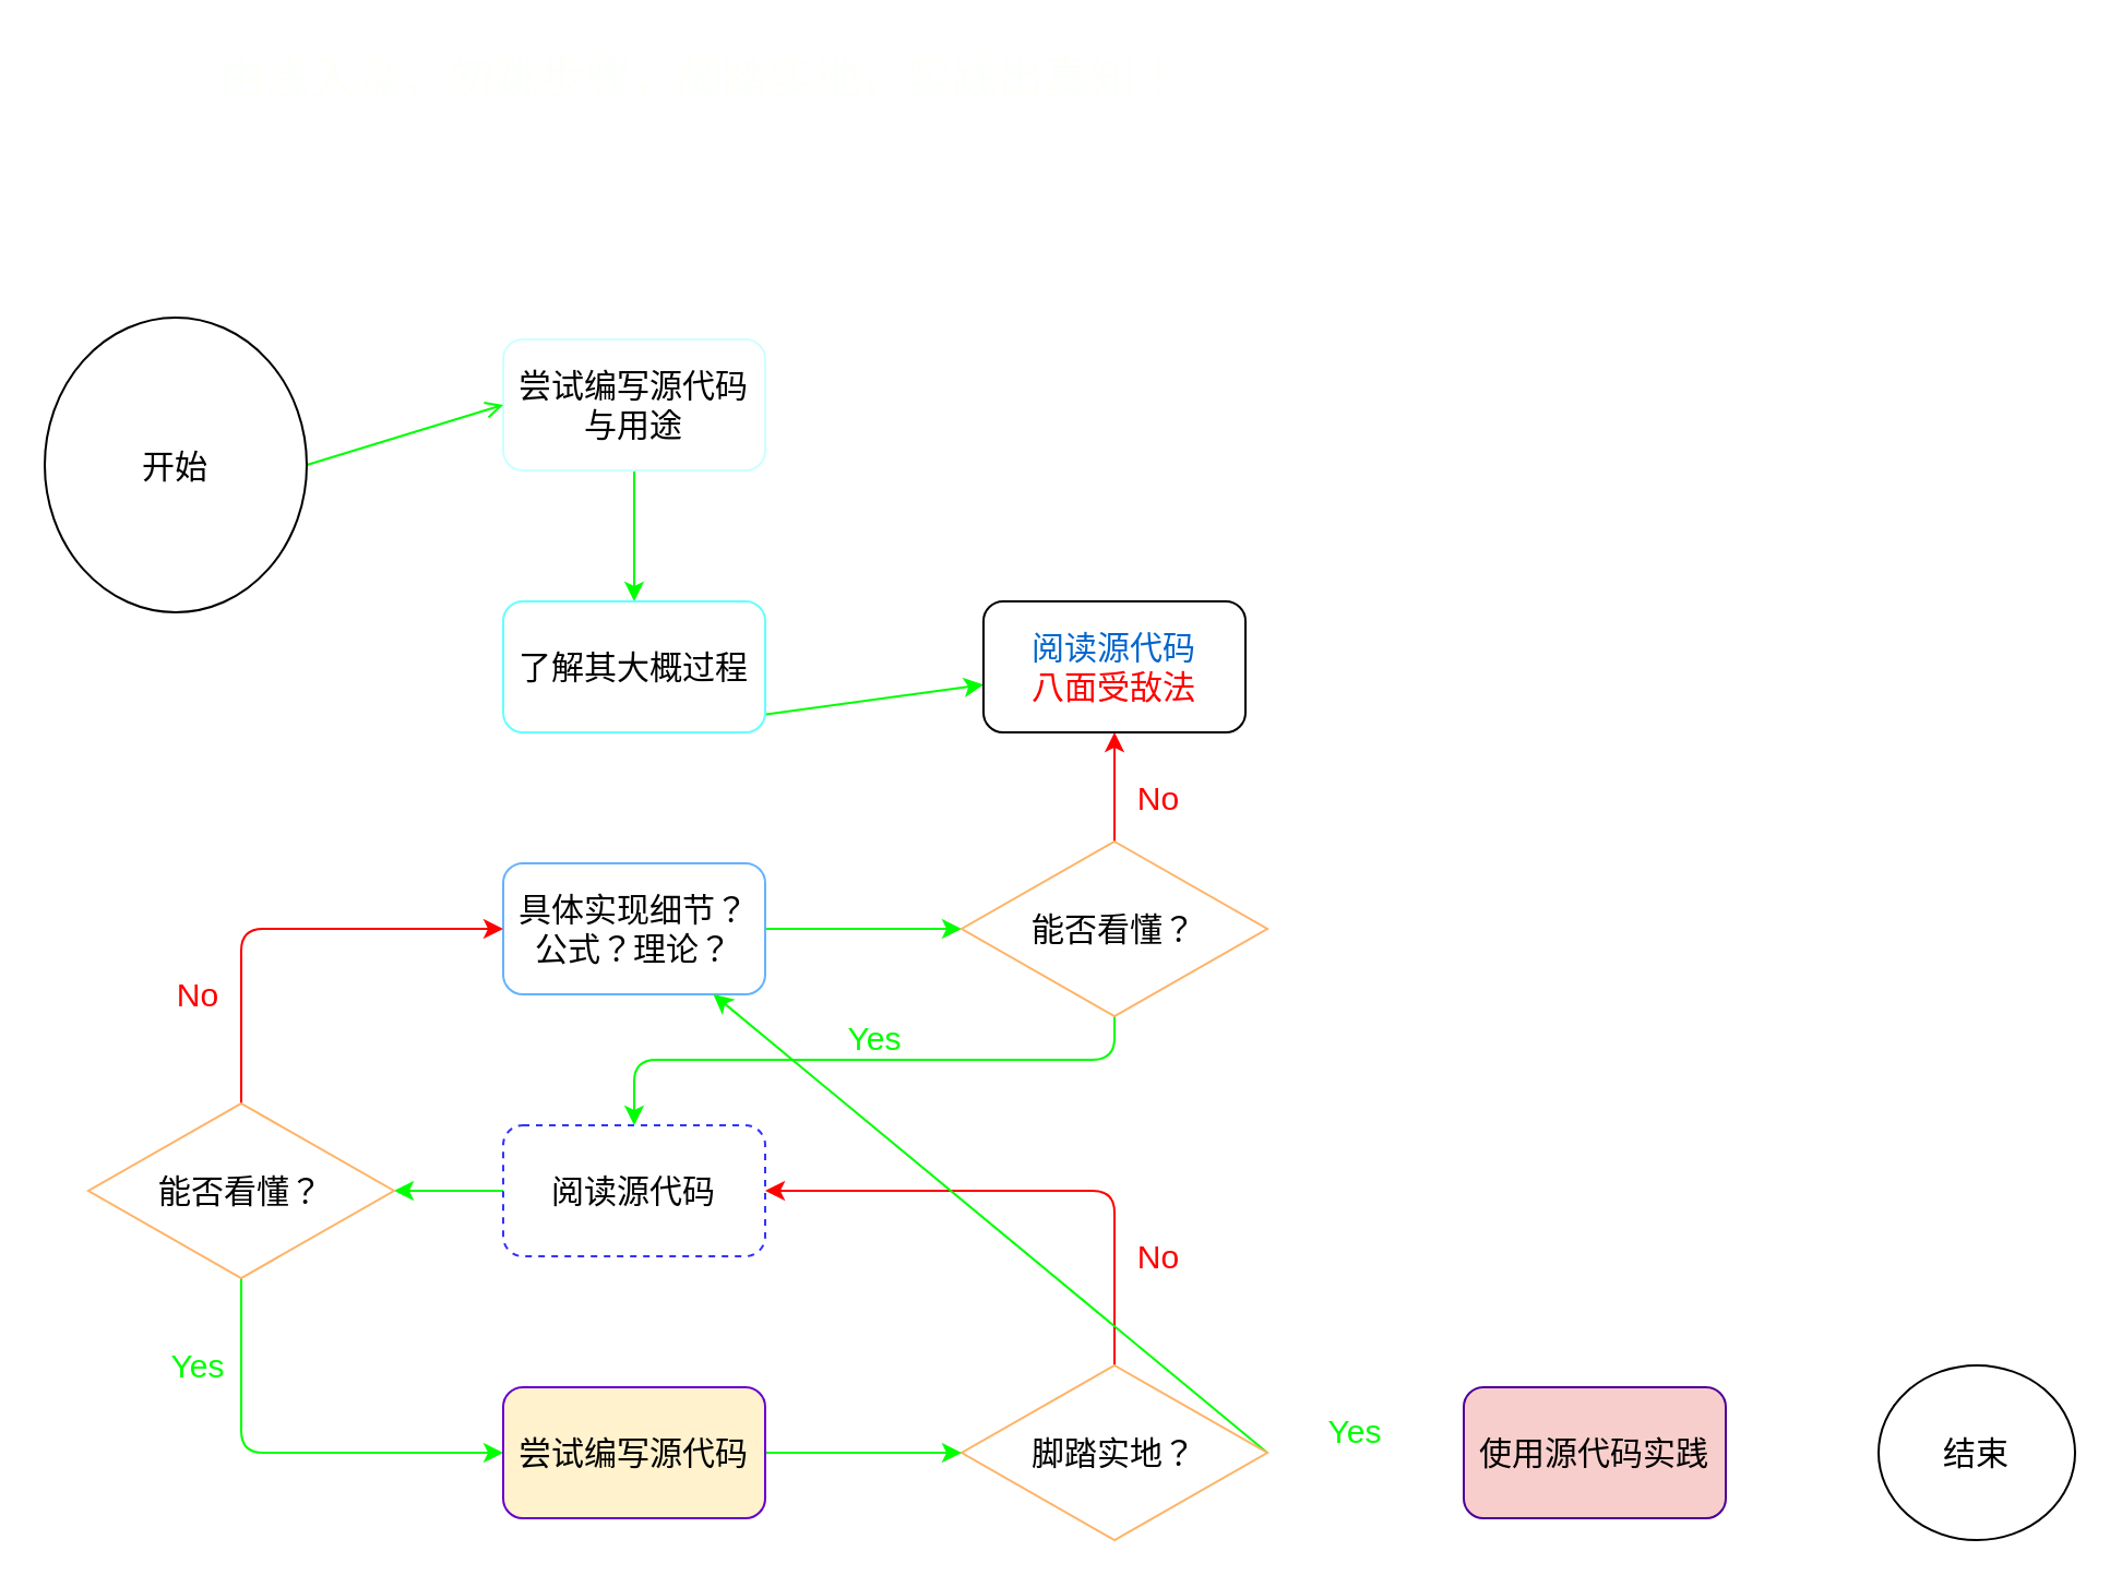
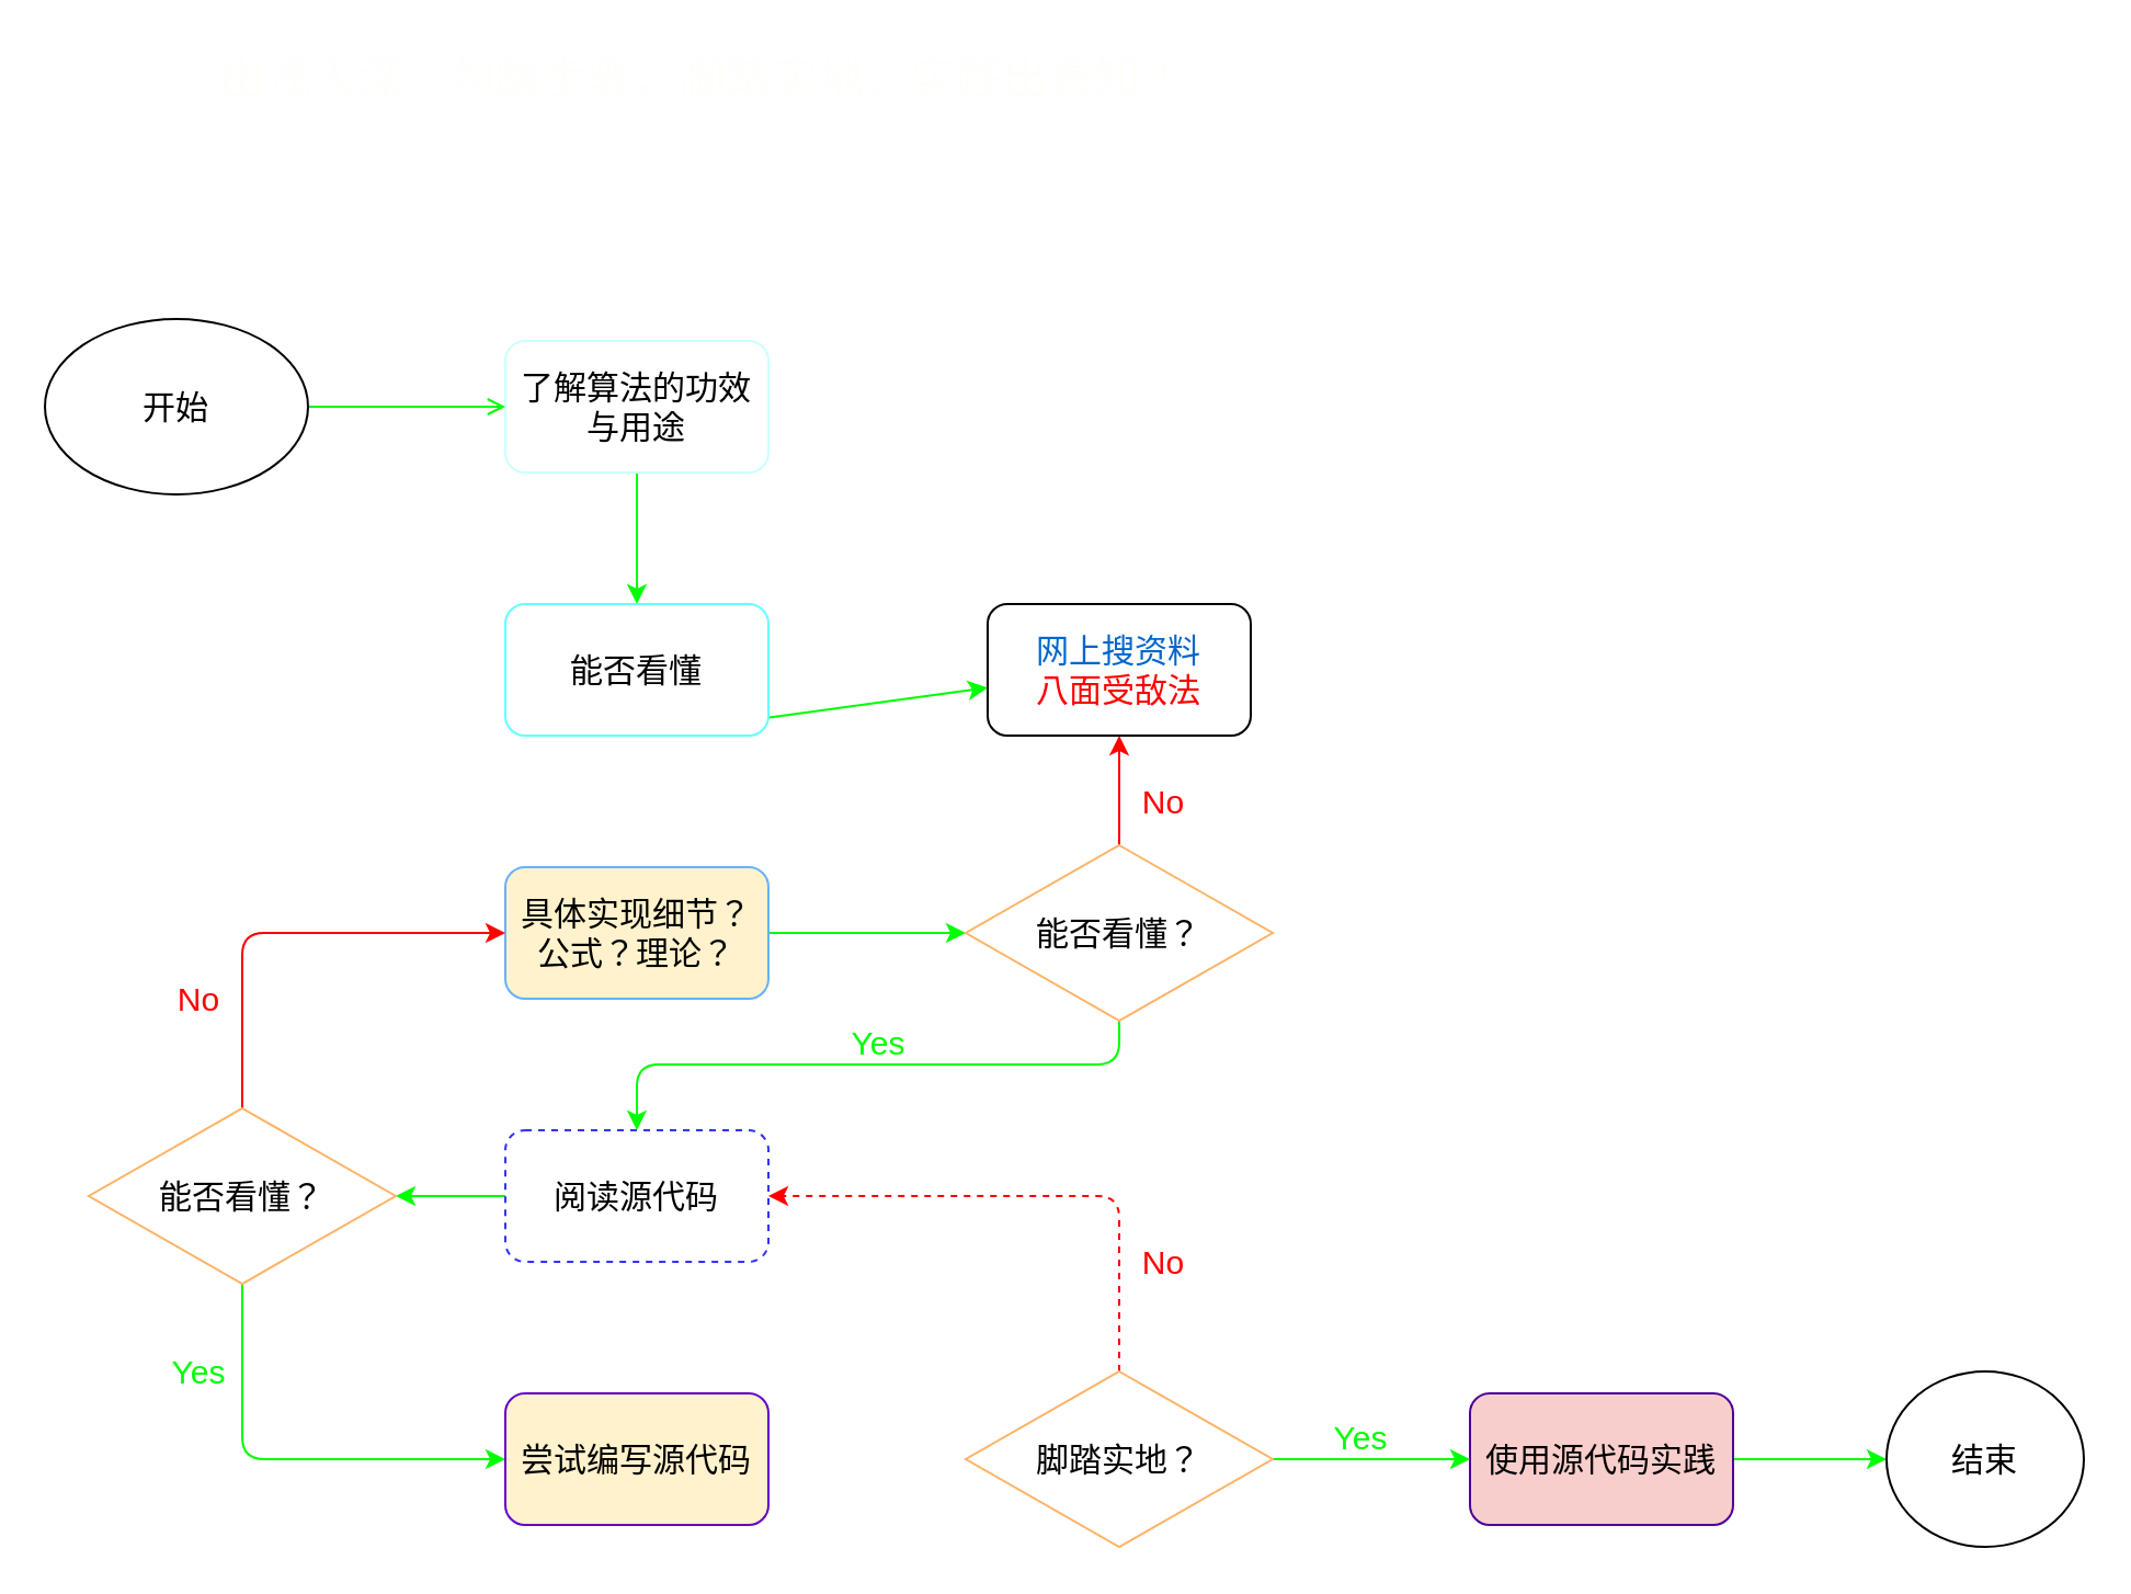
  <mxCell id="0" />
  <mxCell id="1" parent="0" />
  <mxCell id="2" style="edgeStyle=none;html=1;exitX=0.5;exitY=1;exitDx=0;exitDy=0;fontSize=15;strokeColor=#00FF00;" edge="1" parent="1" source="3" target="5"><mxGeometry relative="1" as="geometry" /></mxCell>
- <mxCell id="3" value="尝试编写源代码&lt;br style=&quot;font-size: 15px;&quot;&gt;与用途" style="rounded=1;whiteSpace=wrap;html=1;fontSize=15;strokeColor=#CCFFFF;" vertex="1" parent="1"><mxGeometry x="230" y="155" width="120" height="60" as="geometry" /></mxCell>
+ <mxCell id="3" value="了解算法的功效&lt;br style=&quot;font-size: 15px;&quot;&gt;与用途" style="rounded=1;whiteSpace=wrap;html=1;fontSize=15;strokeColor=#CCFFFF;" vertex="1" parent="1"><mxGeometry x="230" y="155" width="120" height="60" as="geometry" /></mxCell>
  <mxCell id="4" style="edgeStyle=none;html=1;exitX=0.5;exitY=1;exitDx=0;exitDy=0;fontSize=15;strokeColor=#00FF00;" edge="1" parent="1" source="5" target="21"><mxGeometry relative="1" as="geometry" /></mxCell>
- <mxCell id="5" value="了解其大概过程" style="rounded=1;whiteSpace=wrap;html=1;fontSize=15;strokeColor=#66FFFF;" vertex="1" parent="1"><mxGeometry x="230" y="275" width="120" height="60" as="geometry" /></mxCell>
+ <mxCell id="5" value="能否看懂" style="rounded=1;whiteSpace=wrap;html=1;fontSize=15;strokeColor=#66FFFF;" vertex="1" parent="1"><mxGeometry x="230" y="275" width="120" height="60" as="geometry" /></mxCell>
  <mxCell id="6" style="edgeStyle=none;html=1;exitX=1;exitY=0.5;exitDx=0;exitDy=0;entryX=0;entryY=0.5;entryDx=0;entryDy=0;fontSize=15;strokeColor=#00FF00;" edge="1" parent="1" source="7" target="20"><mxGeometry relative="1" as="geometry" /></mxCell>
- <mxCell id="7" value="具体实现细节？&lt;br style=&quot;font-size: 15px;&quot;&gt;公式？理论？" style="rounded=1;whiteSpace=wrap;html=1;fontSize=15;strokeColor=#66B2FF;" vertex="1" parent="1"><mxGeometry x="230" y="395" width="120" height="60" as="geometry" /></mxCell>
+ <mxCell id="7" value="具体实现细节？&lt;br style=&quot;font-size: 15px;&quot;&gt;公式？理论？" style="rounded=1;whiteSpace=wrap;html=1;fontSize=15;strokeColor=#66B2FF;fillColor=#fff2cc;" vertex="1" parent="1"><mxGeometry x="230" y="395" width="120" height="60" as="geometry" /></mxCell>
  <mxCell id="8" style="edgeStyle=none;html=1;exitX=0;exitY=0.5;exitDx=0;exitDy=0;entryX=1;entryY=0.5;entryDx=0;entryDy=0;fontSize=15;strokeColor=#00FF00;" edge="1" parent="1" source="9" target="17"><mxGeometry relative="1" as="geometry" /></mxCell>
  <mxCell id="9" value="阅读源代码" style="rounded=1;whiteSpace=wrap;html=1;fontSize=15;strokeColor=#3333FF;dashed=1;" vertex="1" parent="1"><mxGeometry x="230" y="515" width="120" height="60" as="geometry" /></mxCell>
+ <mxCell id="10" style="edgeStyle=none;html=1;exitX=1;exitY=0.5;exitDx=0;exitDy=0;fontSize=15;strokeColor=#00FF00;" edge="1" parent="1" source="11" target="24"><mxGeometry relative="1" as="geometry" /></mxCell>
  <mxCell id="11" value="使用源代码实践" style="rounded=1;whiteSpace=wrap;html=1;fontSize=15;strokeColor=#4C0099;fillColor=#f8cecc;" vertex="1" parent="1"><mxGeometry x="670" y="635" width="120" height="60" as="geometry" /></mxCell>
- <mxCell id="12" style="edgeStyle=none;html=1;exitX=0.5;exitY=0;exitDx=0;exitDy=0;entryX=1;entryY=0.5;entryDx=0;entryDy=0;fontSize=15;fontColor=#FF0000;strokeColor=#FF0000;" edge="1" parent="1" source="14" target="9"><mxGeometry relative="1" as="geometry"><Array as="points"><mxPoint x="510" y="545" /></Array></mxGeometry></mxCell>
- <mxCell id="13" style="edgeStyle=none;html=1;exitX=1;exitY=0.5;exitDx=0;exitDy=0;fontSize=15;strokeColor=#00FF00;" edge="1" parent="1" source="14" target="7"><mxGeometry relative="1" as="geometry" /></mxCell>
+ <mxCell id="12" style="edgeStyle=none;html=1;exitX=0.5;exitY=0;exitDx=0;exitDy=0;entryX=1;entryY=0.5;entryDx=0;entryDy=0;fontSize=15;fontColor=#FF0000;strokeColor=#FF0000;dashed=1;" edge="1" parent="1" source="14" target="9"><mxGeometry relative="1" as="geometry"><Array as="points"><mxPoint x="510" y="545" /></Array></mxGeometry></mxCell>
+ <mxCell id="13" style="edgeStyle=none;html=1;exitX=1;exitY=0.5;exitDx=0;exitDy=0;entryX=0;entryY=0.5;entryDx=0;entryDy=0;fontSize=15;strokeColor=#00FF00;" edge="1" parent="1" source="14" target="11"><mxGeometry relative="1" as="geometry" /></mxCell>
  <mxCell id="14" value="脚踏实地？" style="rhombus;whiteSpace=wrap;html=1;fontSize=15;strokeColor=#FFB366;" vertex="1" parent="1"><mxGeometry x="440" y="625" width="140" height="80" as="geometry" /></mxCell>
  <mxCell id="15" style="edgeStyle=none;html=1;exitX=0.5;exitY=1;exitDx=0;exitDy=0;entryX=0;entryY=0.5;entryDx=0;entryDy=0;fontSize=15;strokeColor=#00FF00;" edge="1" parent="1" source="17" target="28"><mxGeometry relative="1" as="geometry"><Array as="points"><mxPoint x="110" y="665" /></Array></mxGeometry></mxCell>
  <mxCell id="16" style="edgeStyle=none;html=1;exitX=0.5;exitY=0;exitDx=0;exitDy=0;entryX=0;entryY=0.5;entryDx=0;entryDy=0;fontSize=15;strokeColor=#FF0000;" edge="1" parent="1" source="17" target="7"><mxGeometry relative="1" as="geometry"><Array as="points"><mxPoint x="110" y="425" /></Array></mxGeometry></mxCell>
  <mxCell id="17" value="能否看懂？" style="rhombus;whiteSpace=wrap;html=1;fontSize=15;strokeColor=#FFB366;" vertex="1" parent="1"><mxGeometry x="40" y="505" width="140" height="80" as="geometry" /></mxCell>
  <mxCell id="18" style="edgeStyle=none;html=1;exitX=0.5;exitY=0;exitDx=0;exitDy=0;entryX=0.5;entryY=1;entryDx=0;entryDy=0;fontSize=15;strokeColor=#FF0000;" edge="1" parent="1" source="20" target="21"><mxGeometry relative="1" as="geometry" /></mxCell>
  <mxCell id="19" style="edgeStyle=none;html=1;exitX=0.5;exitY=1;exitDx=0;exitDy=0;entryX=0.5;entryY=0;entryDx=0;entryDy=0;fontSize=15;strokeColor=#00FF00;" edge="1" parent="1" source="20" target="9"><mxGeometry relative="1" as="geometry"><Array as="points"><mxPoint x="510" y="485" /><mxPoint x="290" y="485" /></Array></mxGeometry></mxCell>
  <mxCell id="20" value="能否看懂？" style="rhombus;whiteSpace=wrap;html=1;fontSize=15;strokeColor=#FFB366;" vertex="1" parent="1"><mxGeometry x="440" y="385" width="140" height="80" as="geometry" /></mxCell>
- <mxCell id="21" value="&lt;font color=&quot;#0066cc&quot;&gt;阅读源代码&lt;br style=&quot;font-size: 15px&quot;&gt;&lt;/font&gt;&lt;font color=&quot;#ff0000&quot;&gt;八面受敌法&lt;/font&gt;" style="rounded=1;whiteSpace=wrap;html=1;fontSize=15;" vertex="1" parent="1"><mxGeometry x="450" y="275" width="120" height="60" as="geometry" /></mxCell>
+ <mxCell id="21" value="&lt;font color=&quot;#0066cc&quot;&gt;网上搜资料&lt;br style=&quot;font-size: 15px&quot;&gt;&lt;/font&gt;&lt;font color=&quot;#ff0000&quot;&gt;八面受敌法&lt;/font&gt;" style="rounded=1;whiteSpace=wrap;html=1;fontSize=15;" vertex="1" parent="1"><mxGeometry x="450" y="275" width="120" height="60" as="geometry" /></mxCell>
  <mxCell id="22" style="edgeStyle=none;html=1;exitX=1;exitY=0.5;exitDx=0;exitDy=0;entryX=0;entryY=0.5;entryDx=0;entryDy=0;fontSize=15;strokeColor=#00FF00;endArrow=open;" edge="1" parent="1" source="23" target="3"><mxGeometry relative="1" as="geometry" /></mxCell>
- <mxCell id="23" value="开始" style="ellipse;whiteSpace=wrap;html=1;fontSize=15;" vertex="1" parent="1"><mxGeometry x="20" y="145" width="120" height="135" as="geometry" /></mxCell>
+ <mxCell id="23" value="开始" style="ellipse;whiteSpace=wrap;html=1;fontSize=15;" vertex="1" parent="1"><mxGeometry x="20" y="145" width="120" height="80" as="geometry" /></mxCell>
  <mxCell id="24" value="结束" style="ellipse;whiteSpace=wrap;html=1;fontSize=15;" vertex="1" parent="1"><mxGeometry x="860" y="625" width="90" height="80" as="geometry" /></mxCell>
  <mxCell id="25" value="Yes" style="text;html=1;align=center;verticalAlign=middle;resizable=0;points=[];autosize=1;strokeColor=none;fillColor=none;fontSize=15;fontColor=#00FF00;" vertex="1" parent="1"><mxGeometry x="380" y="465" width="40" height="20" as="geometry" /></mxCell>
  <mxCell id="26" value="No" style="text;html=1;align=center;verticalAlign=middle;resizable=0;points=[];autosize=1;strokeColor=none;fillColor=none;fontSize=15;fontColor=#FF0000;" vertex="1" parent="1"><mxGeometry x="515" y="355" width="30" height="20" as="geometry" /></mxCell>
- <mxCell id="27" style="edgeStyle=none;html=1;exitX=1;exitY=0.5;exitDx=0;exitDy=0;entryX=0;entryY=0.5;entryDx=0;entryDy=0;fontSize=15;strokeColor=#00FF00;" edge="1" parent="1" source="28" target="14"><mxGeometry relative="1" as="geometry" /></mxCell>
  <mxCell id="28" value="尝试编写源代码" style="rounded=1;whiteSpace=wrap;html=1;fontSize=15;strokeColor=#6600CC;fillColor=#fff2cc;" vertex="1" parent="1"><mxGeometry x="230" y="635" width="120" height="60" as="geometry" /></mxCell>
  <mxCell id="29" value="Yes" style="text;html=1;align=center;verticalAlign=middle;resizable=0;points=[];autosize=1;strokeColor=none;fillColor=none;fontSize=15;fontColor=#00FF00;" vertex="1" parent="1"><mxGeometry x="70" y="615" width="40" height="20" as="geometry" /></mxCell>
  <mxCell id="30" value="No" style="text;html=1;align=center;verticalAlign=middle;resizable=0;points=[];autosize=1;strokeColor=none;fillColor=none;fontSize=15;fontColor=#FF0000;" vertex="1" parent="1"><mxGeometry x="75" y="445" width="30" height="20" as="geometry" /></mxCell>
  <mxCell id="31" value="No" style="text;html=1;align=center;verticalAlign=middle;resizable=0;points=[];autosize=1;strokeColor=none;fillColor=none;fontSize=15;fontColor=#FF0000;" vertex="1" parent="1"><mxGeometry x="515" y="565" width="30" height="20" as="geometry" /></mxCell>
  <mxCell id="32" value="Yes" style="text;html=1;align=center;verticalAlign=middle;resizable=0;points=[];autosize=1;strokeColor=none;fillColor=none;fontSize=15;fontColor=#00FF00;" vertex="1" parent="1"><mxGeometry x="600" y="645" width="40" height="20" as="geometry" /></mxCell>
  <mxCell id="33" value="&lt;font color=&quot;#fcfffa&quot; style=&quot;font-size: 21px&quot;&gt;由浅入深，勿跳步骤，脚踏实地，实践出真知！&lt;/font&gt;" style="text;html=1;align=center;verticalAlign=middle;resizable=0;points=[];autosize=1;strokeColor=none;fillColor=none;fontSize=15;fontColor=#FF0000;" vertex="1" parent="1"><mxGeometry x="90" y="20" width="460" height="30" as="geometry" /></mxCell>
